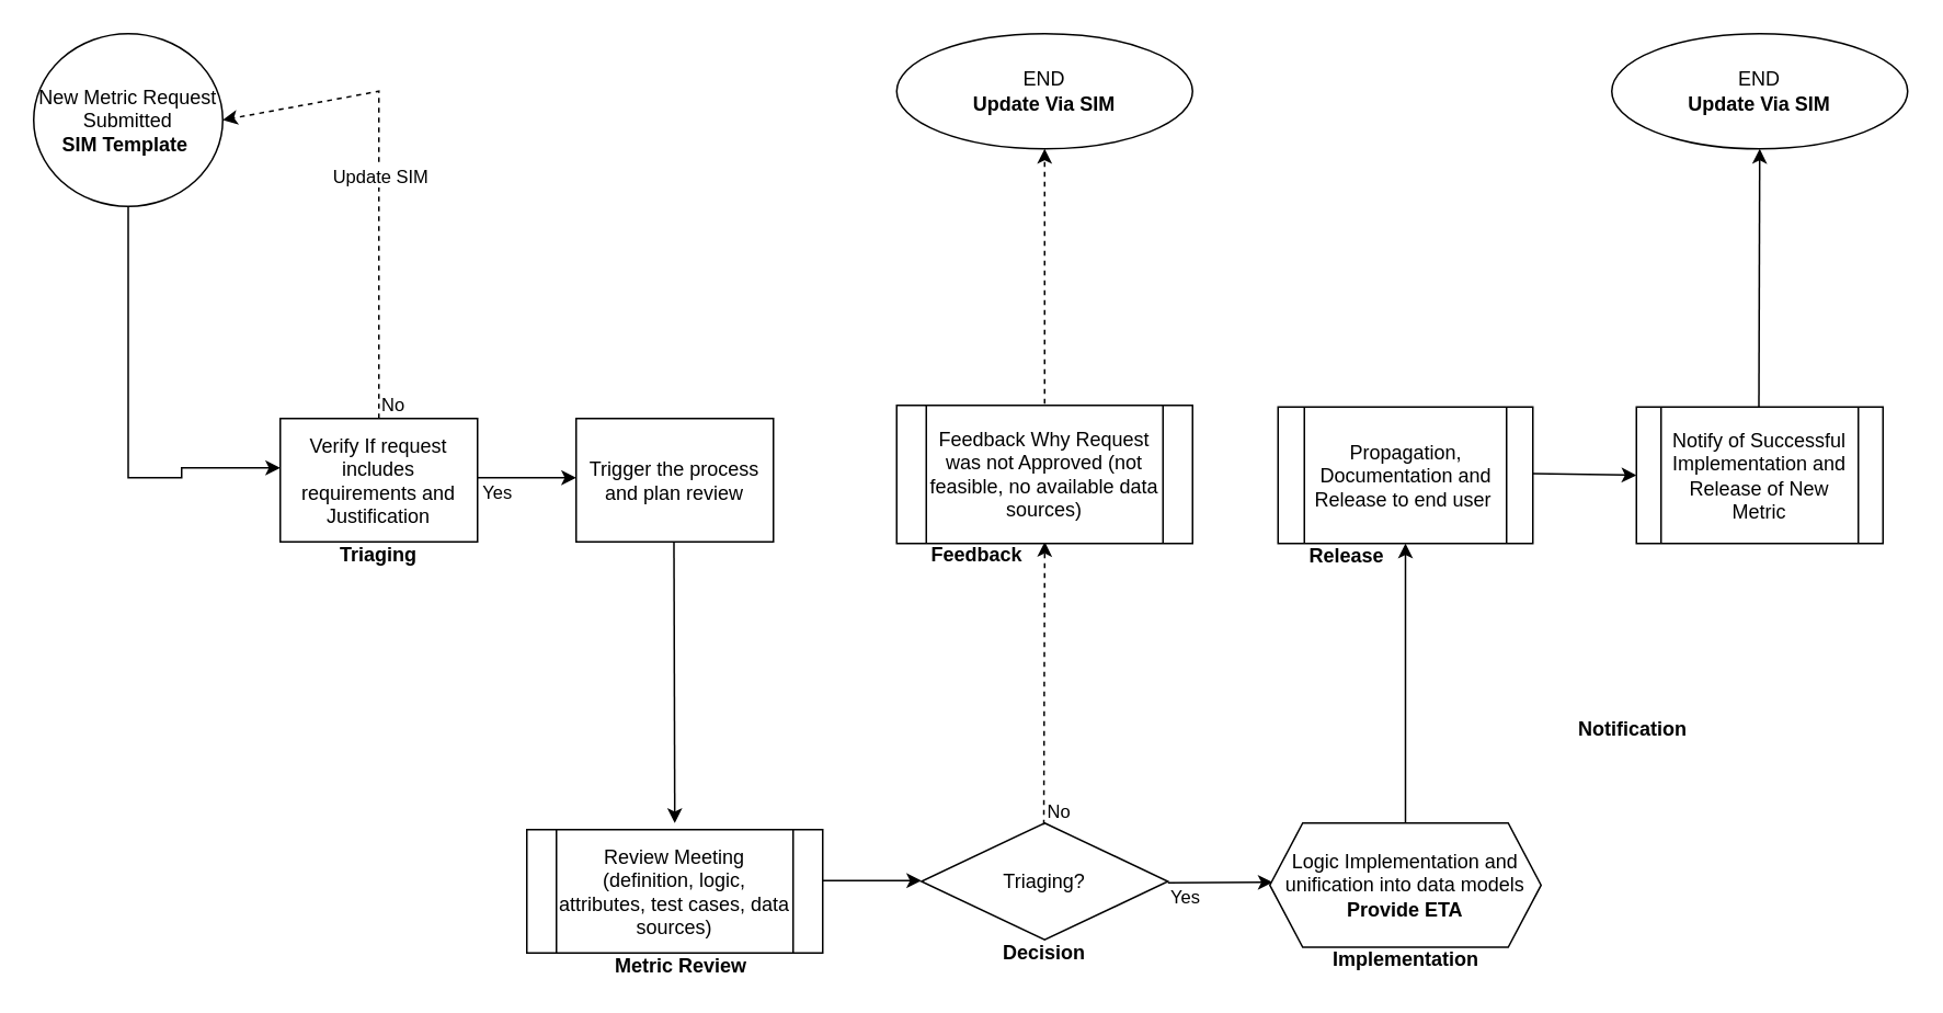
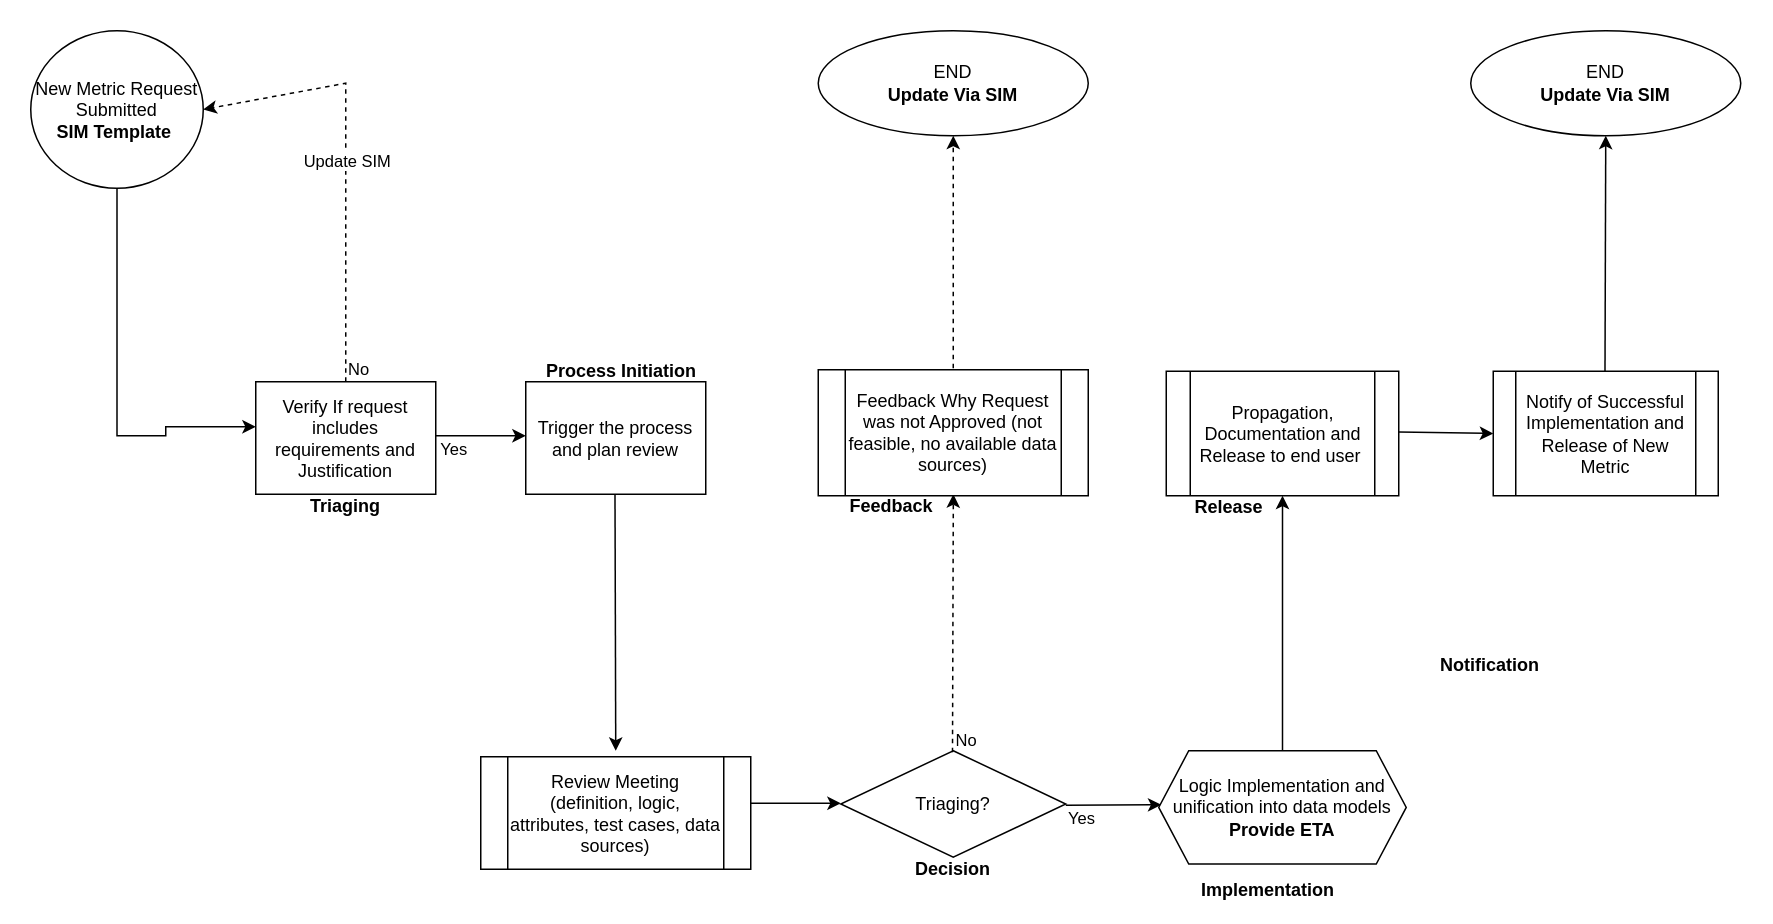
  <mxCell id="0" />
  <mxCell id="1" parent="0" />
  <mxCell id="2" style="edgeStyle=orthogonalEdgeStyle;rounded=0;orthogonalLoop=1;jettySize=auto;html=1;exitX=0.5;exitY=1;exitDx=0;exitDy=0;entryX=0;entryY=0.4;entryDx=0;entryDy=0;entryPerimeter=0;" edge="1" parent="1" source="3" target="5"><mxGeometry relative="1" as="geometry"><mxPoint x="140.923" y="290" as="targetPoint" /><Array as="points"><mxPoint x="110" y="290" /></Array></mxGeometry></mxCell>
  <mxCell id="3" value="New Metric Request Submitted&lt;br&gt;&lt;b&gt;SIM Template&amp;nbsp;&lt;/b&gt;" style="ellipse;whiteSpace=wrap;html=1;" vertex="1" parent="1"><mxGeometry x="20" y="20" width="115" height="105" as="geometry" /></mxCell>
  <mxCell id="4" value="Triaging?" style="rhombus;whiteSpace=wrap;html=1;" vertex="1" parent="1"><mxGeometry x="560" y="500" width="150" height="71" as="geometry" /></mxCell>
  <mxCell id="5" value="Verify If request includes &lt;br&gt;requirements and Justification" style="rounded=0;whiteSpace=wrap;html=1;" vertex="1" parent="1"><mxGeometry x="170" y="254" width="120" height="75" as="geometry" /></mxCell>
  <mxCell id="6" value="" style="endArrow=classic;html=1;rounded=0;entryX=1;entryY=0.5;entryDx=0;entryDy=0;dashed=1;exitX=0.5;exitY=0;exitDx=0;exitDy=0;" edge="1" parent="1" source="5" target="3"><mxGeometry relative="1" as="geometry"><mxPoint x="230" y="245" as="sourcePoint" /><mxPoint x="185" y="95" as="targetPoint" /><Array as="points"><mxPoint x="230" y="125" /><mxPoint x="230" y="55" /></Array></mxGeometry></mxCell>
  <mxCell id="7" value="Update SIM" style="edgeLabel;resizable=0;html=1;align=center;verticalAlign=middle;" connectable="0" vertex="1" parent="6"><mxGeometry relative="1" as="geometry" /></mxCell>
  <mxCell id="8" value="No" style="edgeLabel;resizable=0;html=1;align=left;verticalAlign=bottom;" connectable="0" vertex="1" parent="6"><mxGeometry x="-1" relative="1" as="geometry" /></mxCell>
  <mxCell id="9" value="Triaging" style="text;html=1;strokeColor=none;fillColor=none;align=center;verticalAlign=middle;whiteSpace=wrap;rounded=0;fontStyle=1" vertex="1" parent="1"><mxGeometry x="200" y="321.5" width="60" height="30" as="geometry" /></mxCell>
  <mxCell id="10" value="Trigger the process and plan review" style="rounded=0;whiteSpace=wrap;html=1;" vertex="1" parent="1"><mxGeometry x="350" y="254" width="120" height="75" as="geometry" /></mxCell>
  <mxCell id="11" value="" style="endArrow=classic;html=1;rounded=0;" edge="1" parent="1"><mxGeometry relative="1" as="geometry"><mxPoint x="290" y="290" as="sourcePoint" /><mxPoint x="350" y="290" as="targetPoint" /><Array as="points" /></mxGeometry></mxCell>
  <mxCell id="12" value="Yes" style="edgeLabel;resizable=0;html=1;align=center;verticalAlign=middle;" connectable="0" vertex="1" parent="11"><mxGeometry x="-0.12" relative="1" as="geometry"><mxPoint x="-15" y="8" as="offset" /></mxGeometry></mxCell>
+ <mxCell id="13" value="Process Initiation" style="text;html=1;strokeColor=none;fillColor=none;align=center;verticalAlign=middle;whiteSpace=wrap;rounded=0;fontStyle=1" vertex="1" parent="1"><mxGeometry x="350" y="239" width="127.5" height="15" as="geometry" /></mxCell>
  <mxCell id="14" value="Review Meeting&lt;br&gt;(definition, logic, attributes, test cases, data sources)" style="shape=process;whiteSpace=wrap;html=1;backgroundOutline=1;" vertex="1" parent="1"><mxGeometry x="320" y="504" width="180" height="75" as="geometry" /></mxCell>
  <mxCell id="15" value="" style="endArrow=classic;html=1;rounded=0;" edge="1" parent="1"><mxGeometry width="50" height="50" relative="1" as="geometry"><mxPoint x="500" y="535" as="sourcePoint" /><mxPoint x="560" y="535" as="targetPoint" /></mxGeometry></mxCell>
  <mxCell id="16" value="" style="endArrow=classic;html=1;rounded=0;dashed=1;entryX=0.824;entryY=0;entryDx=0;entryDy=0;entryPerimeter=0;" edge="1" parent="1" target="21"><mxGeometry width="50" height="50" relative="1" as="geometry"><mxPoint x="634.5" y="501" as="sourcePoint" /><mxPoint x="634.5" y="336" as="targetPoint" /></mxGeometry></mxCell>
  <mxCell id="17" value="&lt;meta charset=&quot;utf-8&quot;&gt;&lt;span style=&quot;color: rgb(0, 0, 0); font-family: Helvetica; font-size: 11px; font-style: normal; font-variant-ligatures: normal; font-variant-caps: normal; font-weight: 400; letter-spacing: normal; orphans: 2; text-align: left; text-indent: 0px; text-transform: none; widows: 2; word-spacing: 0px; -webkit-text-stroke-width: 0px; background-color: rgb(255, 255, 255); text-decoration-thickness: initial; text-decoration-style: initial; text-decoration-color: initial; float: none; display: inline !important;&quot;&gt;No&lt;/span&gt;" style="text;whiteSpace=wrap;html=1;" vertex="1" parent="1"><mxGeometry x="635" y="479" width="32" height="21" as="geometry" /></mxCell>
  <mxCell id="18" value="Feedback Why Request was not Approved (not feasible, no available data sources)" style="shape=process;whiteSpace=wrap;html=1;backgroundOutline=1;" vertex="1" parent="1"><mxGeometry x="545" y="246" width="180" height="84" as="geometry" /></mxCell>
- <mxCell id="19" value="Metric Review" style="text;html=1;strokeColor=none;fillColor=none;align=center;verticalAlign=middle;whiteSpace=wrap;rounded=0;fontStyle=1" vertex="1" parent="1"><mxGeometry x="350" y="579" width="127.5" height="15" as="geometry" /></mxCell>
  <mxCell id="20" value="Decision" style="text;html=1;strokeColor=none;fillColor=none;align=center;verticalAlign=middle;whiteSpace=wrap;rounded=0;fontStyle=1" vertex="1" parent="1"><mxGeometry x="571.25" y="571" width="127.5" height="15" as="geometry" /></mxCell>
  <mxCell id="21" value="Feedback" style="text;html=1;strokeColor=none;fillColor=none;align=center;verticalAlign=middle;whiteSpace=wrap;rounded=0;fontStyle=1" vertex="1" parent="1"><mxGeometry x="530" y="329" width="127.5" height="15" as="geometry" /></mxCell>
  <mxCell id="22" value="" style="endArrow=classic;html=1;rounded=0;dashed=1;" edge="1" parent="1"><mxGeometry width="50" height="50" relative="1" as="geometry"><mxPoint x="635" y="245" as="sourcePoint" /><mxPoint x="635" y="90" as="targetPoint" /></mxGeometry></mxCell>
  <mxCell id="23" value="END&lt;br&gt;&lt;b&gt;Update Via SIM&lt;/b&gt;" style="ellipse;whiteSpace=wrap;html=1;" vertex="1" parent="1"><mxGeometry x="545" y="20" width="180" height="70" as="geometry" /></mxCell>
  <mxCell id="24" value="" style="endArrow=classic;html=1;rounded=0;exitX=0;exitY=0.25;exitDx=0;exitDy=0;" edge="1" parent="1" source="25"><mxGeometry width="50" height="50" relative="1" as="geometry"><mxPoint x="698.75" y="535" as="sourcePoint" /><mxPoint x="773.75" y="536" as="targetPoint" /></mxGeometry></mxCell>
  <mxCell id="25" value="&lt;span style=&quot;color: rgb(0, 0, 0); font-family: Helvetica; font-size: 11px; font-style: normal; font-variant-ligatures: normal; font-variant-caps: normal; font-weight: 400; letter-spacing: normal; orphans: 2; text-align: left; text-indent: 0px; text-transform: none; widows: 2; word-spacing: 0px; -webkit-text-stroke-width: 0px; background-color: rgb(255, 255, 255); text-decoration-thickness: initial; text-decoration-style: initial; text-decoration-color: initial; float: none; display: inline !important;&quot;&gt;Yes&lt;/span&gt;" style="text;whiteSpace=wrap;html=1;" vertex="1" parent="1"><mxGeometry x="710" y="531" width="32" height="21" as="geometry" /></mxCell>
  <mxCell id="26" value="Logic Implementation and unification into data models&lt;br&gt;&lt;b&gt;Provide ETA&lt;/b&gt;" style="shape=hexagon;perimeter=hexagonPerimeter2;whiteSpace=wrap;html=1;fixedSize=1;" vertex="1" parent="1"><mxGeometry x="772" y="500" width="165" height="75.5" as="geometry" /></mxCell>
- <mxCell id="27" value="Implementation" style="text;html=1;strokeColor=none;fillColor=none;align=center;verticalAlign=middle;whiteSpace=wrap;rounded=0;fontStyle=1" vertex="1" parent="1"><mxGeometry x="790.75" y="575.5" width="127.5" height="15" as="geometry" /></mxCell>
+ <mxCell id="27" value="Implementation" style="text;html=1;strokeColor=none;fillColor=none;align=center;verticalAlign=middle;whiteSpace=wrap;rounded=0;fontStyle=1" vertex="1" parent="1"><mxGeometry x="780.75" y="585.5" width="127.5" height="15" as="geometry" /></mxCell>
  <mxCell id="28" value="" style="endArrow=classic;html=1;rounded=0;entryX=0.5;entryY=1;entryDx=0;entryDy=0;exitX=0.5;exitY=0;exitDx=0;exitDy=0;" edge="1" parent="1" source="26" target="29"><mxGeometry width="50" height="50" relative="1" as="geometry"><mxPoint x="860" y="485" as="sourcePoint" /><mxPoint x="867" y="335" as="targetPoint" /></mxGeometry></mxCell>
  <mxCell id="29" value="Propagation, Documentation and Release to end user&amp;nbsp;" style="shape=process;whiteSpace=wrap;html=1;backgroundOutline=1;" vertex="1" parent="1"><mxGeometry x="777" y="247" width="155" height="83" as="geometry" /></mxCell>
  <mxCell id="30" value="" style="endArrow=classic;html=1;rounded=0;" edge="1" parent="1"><mxGeometry width="50" height="50" relative="1" as="geometry"><mxPoint x="409.5" y="329" as="sourcePoint" /><mxPoint x="410" y="500" as="targetPoint" /></mxGeometry></mxCell>
  <mxCell id="31" value="Release" style="text;html=1;strokeColor=none;fillColor=none;align=center;verticalAlign=middle;whiteSpace=wrap;rounded=0;fontStyle=1" vertex="1" parent="1"><mxGeometry x="755" y="330" width="127.5" height="15" as="geometry" /></mxCell>
  <mxCell id="32" value="" style="endArrow=classic;html=1;rounded=0;entryX=0;entryY=0.5;entryDx=0;entryDy=0;" edge="1" parent="1" target="33"><mxGeometry width="50" height="50" relative="1" as="geometry"><mxPoint x="932" y="287.5" as="sourcePoint" /><mxPoint x="992" y="287.5" as="targetPoint" /></mxGeometry></mxCell>
  <mxCell id="33" value="Notify of Successful Implementation and Release of New Metric" style="shape=process;whiteSpace=wrap;html=1;backgroundOutline=1;" vertex="1" parent="1"><mxGeometry x="995" y="247" width="150" height="83" as="geometry" /></mxCell>
  <mxCell id="34" value="" style="endArrow=classic;html=1;rounded=0;entryX=0.5;entryY=1;entryDx=0;entryDy=0;" edge="1" parent="1" target="36"><mxGeometry width="50" height="50" relative="1" as="geometry"><mxPoint x="1069.5" y="247" as="sourcePoint" /><mxPoint x="1070" y="95" as="targetPoint" /></mxGeometry></mxCell>
  <mxCell id="35" value="Notification" style="text;html=1;strokeColor=none;fillColor=none;align=center;verticalAlign=middle;whiteSpace=wrap;rounded=0;fontStyle=1" vertex="1" parent="1"><mxGeometry x="929" y="435" width="127.5" height="15" as="geometry" /></mxCell>
  <mxCell id="36" value="END&lt;br&gt;&lt;b&gt;Update Via SIM&lt;/b&gt;" style="ellipse;whiteSpace=wrap;html=1;" vertex="1" parent="1"><mxGeometry x="980" y="20" width="180" height="70" as="geometry" /></mxCell>
